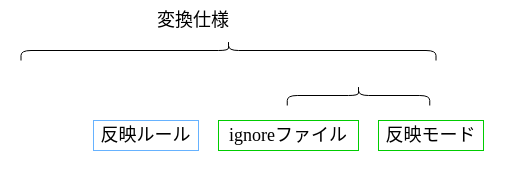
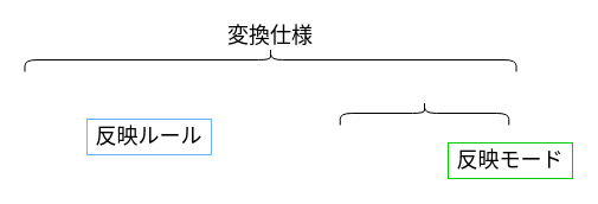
  <mxCell id="0" />
  <mxCell id="1" parent="0" />
- <mxCell id="2" value="&lt;font style=&quot;font-size: 18px;&quot;&gt;変換仕様&lt;/font&gt;" style="text;html=1;strokeColor=none;fillColor=none;align=center;verticalAlign=middle;whiteSpace=wrap;rounded=0;fontFamily=Noto Sans JP;fontSource=https%3A%2F%2Ffonts.googleapis.com%2Fcss%3Ffamily%3DNoto%2BSans%2BJP;" parent="1" vertex="1"><mxGeometry x="153" y="10" width="80" height="20" as="geometry" /></mxCell>
- <mxCell id="3" value="&lt;font style=&quot;font-size: 18px;&quot;&gt;ignoreファイル&lt;/font&gt;" style="text;html=1;strokeColor=#00CC00;fillColor=none;align=center;verticalAlign=middle;whiteSpace=wrap;rounded=0;fontFamily=Noto Sans JP;fontSource=https%3A%2F%2Ffonts.googleapis.com%2Fcss%3Ffamily%3DNoto%2BSans%2BJP;" parent="1" vertex="1"><mxGeometry x="218" y="120" width="140" height="30" as="geometry" /></mxCell>
- <mxCell id="4" value="&lt;font style=&quot;font-size: 18px;&quot;&gt;反映ルール&lt;/font&gt;" style="text;html=1;strokeColor=#66B2FF;fillColor=none;align=center;verticalAlign=middle;whiteSpace=wrap;rounded=0;fontFamily=Noto Sans JP;fontSource=https%3A%2F%2Ffonts.googleapis.com%2Fcss%3Ffamily%3DNoto%2BSans%2BJP;" parent="1" vertex="1"><mxGeometry x="93" y="120" width="105" height="30" as="geometry" /></mxCell>
+ <mxCell id="2" value="&lt;font style=&quot;font-size: 18px;&quot;&gt;変換仕様&lt;/font&gt;" style="text;html=1;strokeColor=none;fillColor=none;align=center;verticalAlign=middle;whiteSpace=wrap;rounded=0;fontFamily=Noto Sans JP;fontSource=https%3A%2F%2Ffonts.googleapis.com%2Fcss%3Ffamily%3DNoto%2BSans%2BJP;" parent="1" vertex="1"><mxGeometry x="188" y="20" width="80" height="20" as="geometry" /></mxCell>
+ <mxCell id="4" value="&lt;font style=&quot;font-size: 18px;&quot;&gt;反映ルール&lt;/font&gt;" style="text;html=1;strokeColor=#66B2FF;fillColor=none;align=center;verticalAlign=middle;whiteSpace=wrap;rounded=0;fontFamily=Noto Sans JP;fontSource=https%3A%2F%2Ffonts.googleapis.com%2Fcss%3Ffamily%3DNoto%2BSans%2BJP;" parent="1" vertex="1"><mxGeometry x="73" y="100" width="105" height="30" as="geometry" /></mxCell>
  <mxCell id="5" value="&lt;font style=&quot;font-size: 18px;&quot;&gt;反映モード&lt;/font&gt;" style="text;html=1;strokeColor=#00CC00;fillColor=none;align=center;verticalAlign=middle;whiteSpace=wrap;rounded=0;fontFamily=Noto Sans JP;fontSource=https%3A%2F%2Ffonts.googleapis.com%2Fcss%3Ffamily%3DNoto%2BSans%2BJP;" parent="1" vertex="1"><mxGeometry x="378" y="120" width="105" height="30" as="geometry" /></mxCell>
  <mxCell id="6" value="" style="shape=curlyBracket;whiteSpace=wrap;html=1;rounded=1;labelPosition=left;verticalLabelPosition=middle;align=right;verticalAlign=middle;direction=south;fontFamily=Noto Sans JP;fontSource=https%3A%2F%2Ffonts.googleapis.com%2Fcss%3Ffamily%3DNoto%2BSans%2BJP;" parent="1" vertex="1"><mxGeometry x="20.5" y="40" width="415" height="20" as="geometry" /></mxCell>
  <mxCell id="7" value="" style="shape=curlyBracket;whiteSpace=wrap;html=1;rounded=1;labelPosition=left;verticalLabelPosition=middle;align=right;verticalAlign=middle;direction=south;fontFamily=Noto Sans JP;fontSource=https%3A%2F%2Ffonts.googleapis.com%2Fcss%3Ffamily%3DNoto%2BSans%2BJP;" parent="1" vertex="1"><mxGeometry x="286.75" y="85" width="142.5" height="20" as="geometry" /></mxCell>
